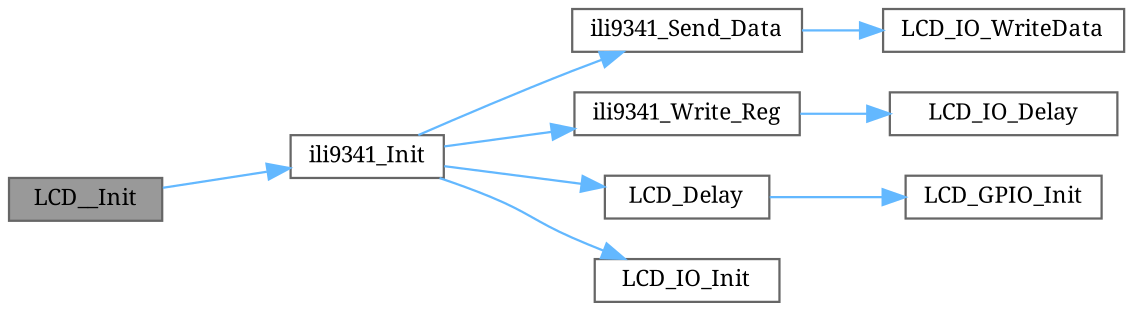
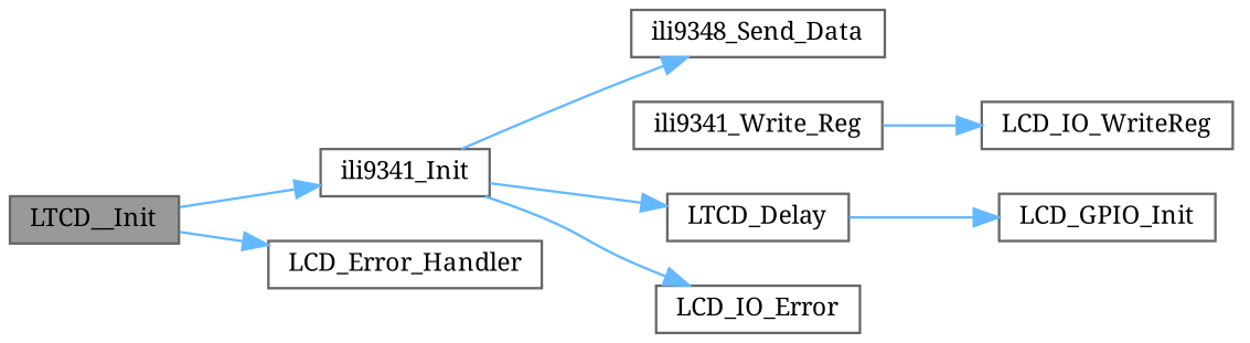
  digraph {
    fontname="Noto Serif"
    rankdir=LR
    node [color=grey40 fillcolor=white fontname="Noto Serif" fontsize=10 shape=box style=filled]
    edge [color=steelblue1 fontname="Noto Serif" fontsize=10 labelfontname=Helvetica labelfontsize=10 style=solid]
-   n1 [color=gray40 fillcolor=grey60 fontcolor=black height=0.2 label=LCD__Init width=0.4]
+   n1 [color=gray40 fillcolor=grey60 fontcolor=black height=0.2 label=LTCD__Init width=0.4]
    n2 [height=0.2 label=ili9341_Init width=0.4]
-   n4 [height=0.2 label=ili9341_Send_Data width=0.4]
+   n3 [height=0.2 label=LCD_Error_Handler width=0.4]
+   n4 [height=0.2 label=ili9348_Send_Data width=0.4]
    n5 [height=0.2 label=ili9341_Write_Reg width=0.4]
-   n6 [height=0.2 label=LCD_Delay width=0.4]
-   n7 [height=0.2 label=LCD_IO_Init width=0.4]
+   n6 [height=0.2 label=LTCD_Delay width=0.4]
+   n7 [height=0.2 label=LCD_IO_Error width=0.4]
    n8 [height=0.2 label=LCD_GPIO_Init width=0.4]
-   n9 [height=0.2 label=LCD_IO_WriteData width=0.4]
-   n10 [height=0.2 label=LCD_IO_Delay width=0.4]
+   n10 [height=0.2 label=LCD_IO_WriteReg width=0.4]
    n1 -> n2
+   n1 -> n3
    n2 -> n4
-   n2 -> n5
    n2 -> n6
    n2 -> n7
-   n4 -> n9
    n5 -> n10
    n6 -> n8
  }
